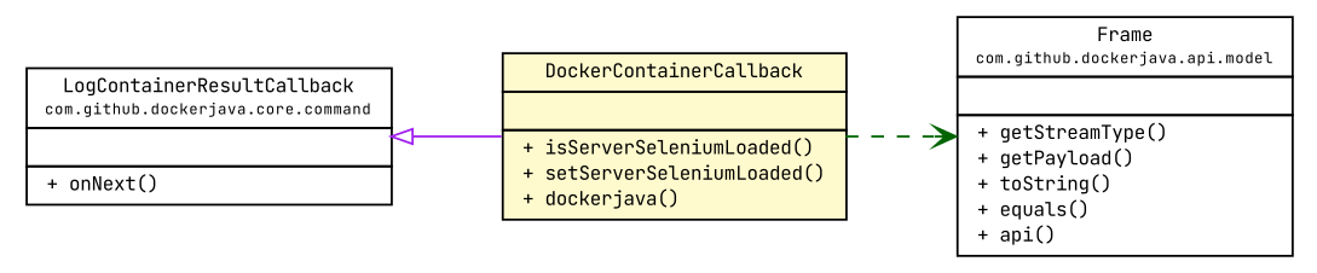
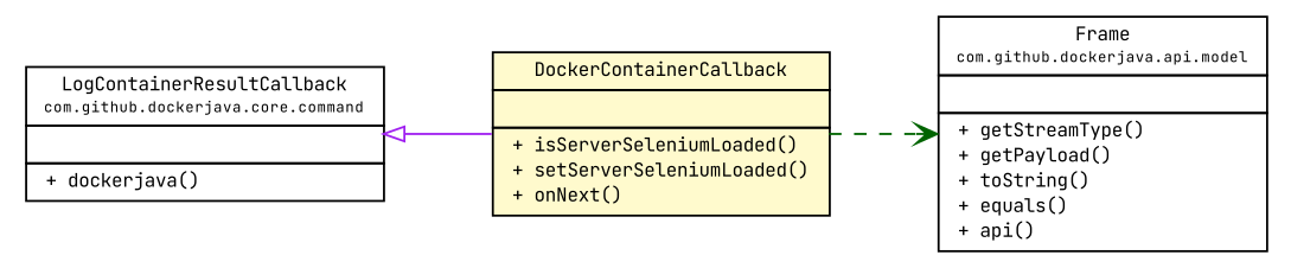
  digraph {
    fontname="JetBrains Mono"
    nodesep=0.25
    rankdir=LR
    ranksep=0.5
    node [fontcolor=black fontname="JetBrains Mono" fontsize=9.0 shape=plaintext]
    edge [fontname="JetBrains Mono" headport=p labelfontname=arial labelfontsize=10 tailport=p]
-   n1 [label=<<table title="com.castinfo.devops.robotest.docker.DockerContainerCallback" border="0" cellborder="1" cellspacing="0" cellpadding="2" port="p" bgcolor="lemonChiffon" href="./DockerContainerCallback.html"> 		<tr><td><table border="0" cellspacing="0" cellpadding="1"> <tr><td align="center" balign="center"> DockerContainerCallback </td></tr> 		</table></td></tr> 		<tr><td><table border="0" cellspacing="0" cellpadding="1"> <tr><td align="left" balign="left">  </td></tr> 		</table></td></tr> 		<tr><td><table border="0" cellspacing="0" cellpadding="1"> <tr><td align="left" balign="left"> + isServerSeleniumLoaded() </td></tr> <tr><td align="left" balign="left"> + setServerSeleniumLoaded() </td></tr> <tr><td align="left" balign="left"> + dockerjava() </td></tr> 		</table></td></tr> 		</table>>]
+   n1 [label=<<table title="com.castinfo.devops.robotest.docker.DockerContainerCallback" border="0" cellborder="1" cellspacing="0" cellpadding="2" port="p" bgcolor="lemonChiffon" href="./DockerContainerCallback.html"> 		<tr><td><table border="0" cellspacing="0" cellpadding="1"> <tr><td align="center" balign="center"> DockerContainerCallback </td></tr> 		</table></td></tr> 		<tr><td><table border="0" cellspacing="0" cellpadding="1"> <tr><td align="left" balign="left">  </td></tr> 		</table></td></tr> 		<tr><td><table border="0" cellspacing="0" cellpadding="1"> <tr><td align="left" balign="left"> + isServerSeleniumLoaded() </td></tr> <tr><td align="left" balign="left"> + setServerSeleniumLoaded() </td></tr> <tr><td align="left" balign="left"> + onNext() </td></tr> 		</table></td></tr> 		</table>>]
    n2 [label=<<table title="com.github.dockerjava.api.model.Frame" border="0" cellborder="1" cellspacing="0" cellpadding="2" port="p" href="https://java.sun.com/j2se/1.4.2/docs/api/com/github/dockerjava/api/model/Frame.html"> 		<tr><td><table border="0" cellspacing="0" cellpadding="1"> <tr><td align="center" balign="center"> Frame </td></tr> <tr><td align="center" balign="center"><font point-size="7.0"> com.github.dockerjava.api.model </font></td></tr> 		</table></td></tr> 		<tr><td><table border="0" cellspacing="0" cellpadding="1"> <tr><td align="left" balign="left">  </td></tr> 		</table></td></tr> 		<tr><td><table border="0" cellspacing="0" cellpadding="1"> <tr><td align="left" balign="left"> + getStreamType() </td></tr> <tr><td align="left" balign="left"> + getPayload() </td></tr> <tr><td align="left" balign="left"> + toString() </td></tr> <tr><td align="left" balign="left"> + equals() </td></tr> <tr><td align="left" balign="left"> + api() </td></tr> 		</table></td></tr> 		</table>>]
-   n3 [label=<<table title="com.github.dockerjava.core.command.LogContainerResultCallback" border="0" cellborder="1" cellspacing="0" cellpadding="2" port="p" href="https://java.sun.com/j2se/1.4.2/docs/api/com/github/dockerjava/core/command/LogContainerResultCallback.html"> 		<tr><td><table border="0" cellspacing="0" cellpadding="1"> <tr><td align="center" balign="center"> LogContainerResultCallback </td></tr> <tr><td align="center" balign="center"><font point-size="7.0"> com.github.dockerjava.core.command </font></td></tr> 		</table></td></tr> 		<tr><td><table border="0" cellspacing="0" cellpadding="1"> <tr><td align="left" balign="left">  </td></tr> 		</table></td></tr> 		<tr><td><table border="0" cellspacing="0" cellpadding="1"> <tr><td align="left" balign="left"> + onNext() </td></tr> 		</table></td></tr> 		</table>>]
+   n3 [label=<<table title="com.github.dockerjava.core.command.LogContainerResultCallback" border="0" cellborder="1" cellspacing="0" cellpadding="2" port="p" href="https://java.sun.com/j2se/1.4.2/docs/api/com/github/dockerjava/core/command/LogContainerResultCallback.html"> 		<tr><td><table border="0" cellspacing="0" cellpadding="1"> <tr><td align="center" balign="center"> LogContainerResultCallback </td></tr> <tr><td align="center" balign="center"><font point-size="7.0"> com.github.dockerjava.core.command </font></td></tr> 		</table></td></tr> 		<tr><td><table border="0" cellspacing="0" cellpadding="1"> <tr><td align="left" balign="left">  </td></tr> 		</table></td></tr> 		<tr><td><table border="0" cellspacing="0" cellpadding="1"> <tr><td align="left" balign="left"> + dockerjava() </td></tr> 		</table></td></tr> 		</table>>]
    n1 -> n2 [arrowhead=vee color=darkgreen fontcolor=black fontsize=10.0 style=dashed]
    n3 -> n1 [arrowtail=empty color=purple dir=back fontsize=10]
  }
